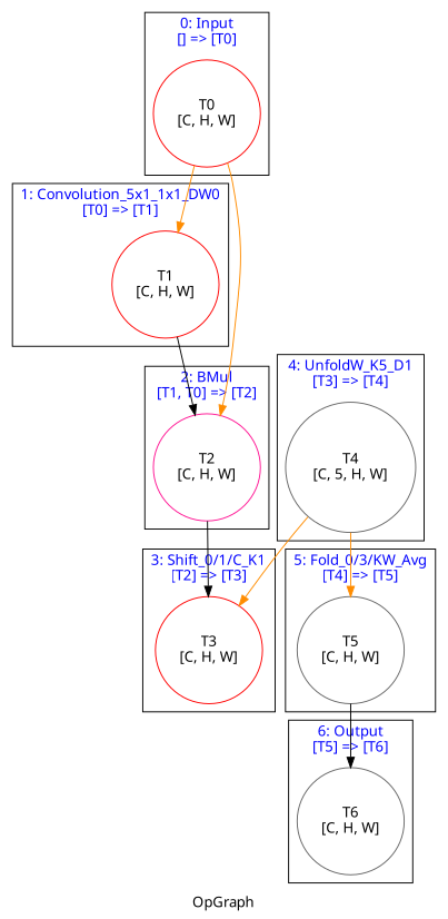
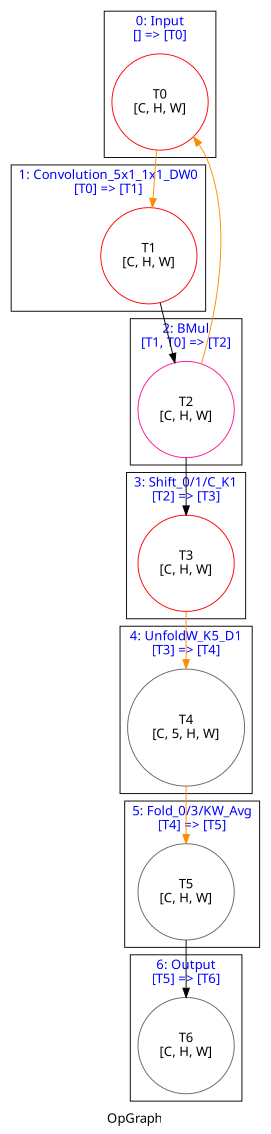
  digraph {
    fontname=Graphik
    label=OpGraph
    node [color=red fontname=Graphik shape=circle]
    edge [color=darkorange]
    n1 [label="T0\n[C, H, W]"]
    n2 [label="T1\n[C, H, W]"]
    n3 [color=deeppink label="T2\n[C, H, W]"]
    n4 [label="T3\n[C, H, W]"]
    n5 [color=gray40 label="T4\n[C, 5, H, W]"]
    n6 [color=gray40 label="T5\n[C, H, W]"]
    n7 [color=gray40 label="T6\n[C, H, W]"]
    subgraph sub_1 {
      n1
      n2
      n3
      n4
      n5
      n6
      n7
    }
    subgraph cluster_2 {
      fontcolor=blue
      label="0: Input\n[] => [T0]"
      n1
    }
    subgraph cluster_3 {
      fontcolor=blue
      label="1: Convolution_5x1_1x1_DW0\n[T0] => [T1]"
      n2
    }
    subgraph cluster_4 {
      fontcolor=blue
      label="2: BMul\n[T1, T0] => [T2]"
      n3
    }
    subgraph cluster_5 {
      fontcolor=blue
      label="3: Shift_0/1/C_K1\n[T2] => [T3]"
      n4
    }
    subgraph cluster_6 {
      fontcolor=blue
      label="4: UnfoldW_K5_D1\n[T3] => [T4]"
      n5
    }
    subgraph cluster_7 {
      fontcolor=blue
      label="5: Fold_0/3/KW_Avg\n[T4] => [T5]"
      n6
    }
    subgraph cluster_8 {
      fontcolor=blue
      label="6: Output\n[T5] => [T6]"
      n7
    }
    n1 -> n2
-   n1 -> n3
+   n3 -> n1
    n2 -> n3 [color=black]
    n3 -> n4 [color=black]
-   n5 -> n4
+   n4 -> n5
    n5 -> n6
    n6 -> n7 [color=black]
  }
